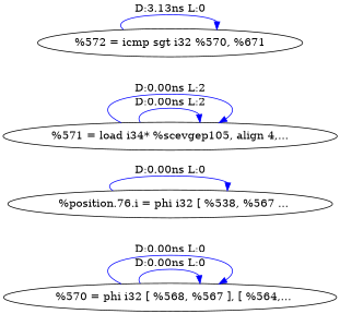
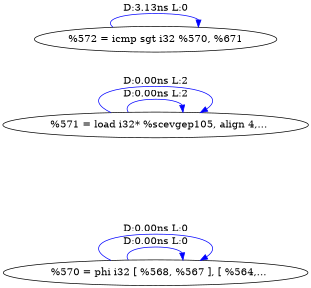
  digraph {
    rankdir=LR
    edge [color=blue]
    n1 [label="  %570 = phi i32 [ %568, %567 ], [ %564,..."]
-   n2 [label="  %position.76.i = phi i32 [ %538, %567 ..."]
-   n3 [label="%571 = load i34* %scevgep105, align 4,..."]
+   n3 [label="  %571 = load i32* %scevgep105, align 4,..."]
    n4 [label="%572 = icmp sgt i32 %570, %671"]
    n1 -> n1 [label="D:0.00ns L:0"]
    n1 -> n1 [label="D:0.00ns L:0"]
-   n2 -> n2 [label="D:0.00ns L:0"]
    n3 -> n3 [label="D:0.00ns L:2"]
    n3 -> n3 [label="D:0.00ns L:2"]
    n4 -> n4 [label="D:3.13ns L:0"]
  }
